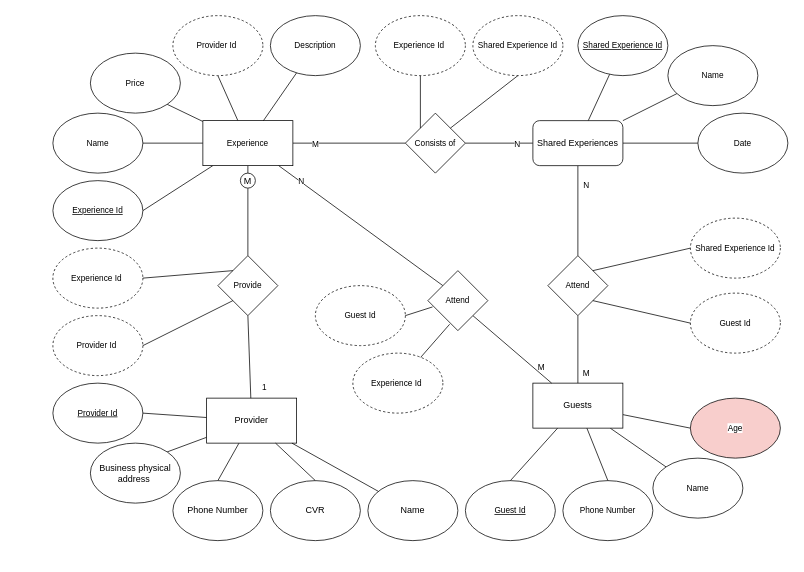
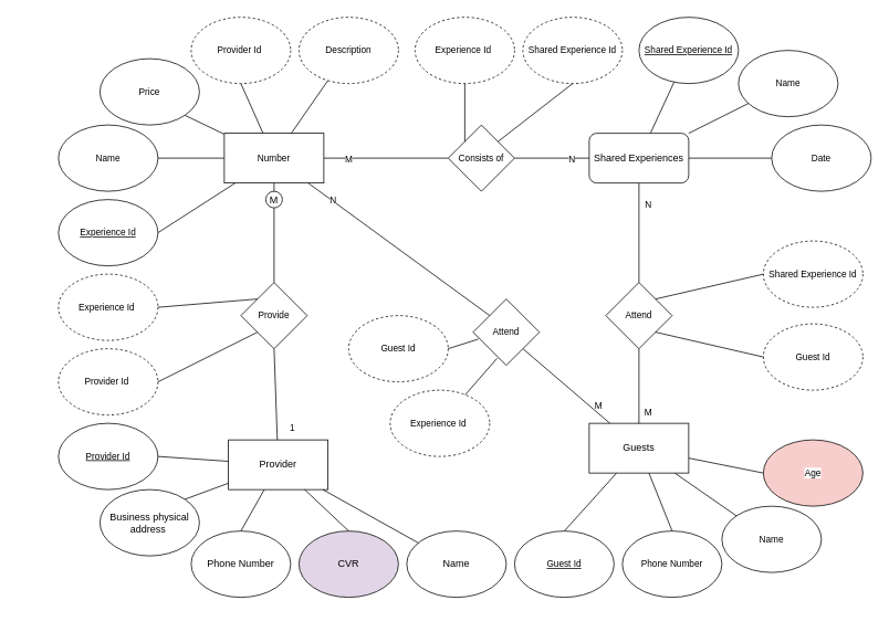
  <mxCell id="0" />
  <mxCell id="1" parent="0" />
  <mxCell id="2" value="" style="group" parent="1" vertex="1" connectable="0"><mxGeometry x="20" y="520" width="410" height="220" as="geometry" /></mxCell>
  <mxCell id="3" value="&lt;u&gt;Provider Id&lt;/u&gt;" style="ellipse;whiteSpace=wrap;html=1;fontFamily=Helvetica;fontSize=11;fontColor=default;labelBackgroundColor=default;container=0;" parent="2" vertex="1"><mxGeometry x="50" y="-10" width="120" height="80" as="geometry" /></mxCell>
  <mxCell id="4" style="edgeStyle=none;shape=connector;rounded=1;html=1;entryX=1;entryY=0.5;entryDx=0;entryDy=0;strokeColor=default;align=center;verticalAlign=middle;fontFamily=Helvetica;fontSize=11;fontColor=default;labelBackgroundColor=default;endArrow=none;endFill=0;" parent="2" source="7" target="3" edge="1"><mxGeometry relative="1" as="geometry" /></mxCell>
  <mxCell id="5" style="edgeStyle=none;html=1;entryX=0.5;entryY=0;entryDx=0;entryDy=0;endArrow=none;endFill=0;" parent="2" source="7" target="9" edge="1"><mxGeometry relative="1" as="geometry" /></mxCell>
  <mxCell id="6" style="edgeStyle=none;shape=connector;rounded=1;html=1;entryX=1;entryY=0;entryDx=0;entryDy=0;strokeColor=default;align=center;verticalAlign=middle;fontFamily=Helvetica;fontSize=11;fontColor=default;labelBackgroundColor=default;endArrow=none;endFill=0;" parent="2" source="7" target="8" edge="1"><mxGeometry relative="1" as="geometry" /></mxCell>
  <mxCell id="7" value="Provider" style="rounded=0;whiteSpace=wrap;html=1;container=0;" parent="2" vertex="1"><mxGeometry x="255" y="10" width="120" height="60" as="geometry" /></mxCell>
  <mxCell id="8" value="Business physical address&amp;nbsp;" style="ellipse;whiteSpace=wrap;html=1;container=0;" parent="2" vertex="1"><mxGeometry x="100" y="70" width="120" height="80" as="geometry" /></mxCell>
  <mxCell id="9" value="Phone Number" style="ellipse;whiteSpace=wrap;html=1;container=0;" parent="2" vertex="1"><mxGeometry x="210" y="120" width="120" height="80" as="geometry" /></mxCell>
  <mxCell id="10" style="edgeStyle=none;shape=connector;rounded=1;html=1;entryX=0.5;entryY=1;entryDx=0;entryDy=0;strokeColor=default;align=center;verticalAlign=middle;fontFamily=Helvetica;fontSize=11;fontColor=default;labelBackgroundColor=default;endArrow=none;endFill=0;" parent="1" source="80" target="49" edge="1"><mxGeometry relative="1" as="geometry" /></mxCell>
  <mxCell id="11" value="M" style="edgeLabel;html=1;align=center;verticalAlign=middle;resizable=0;points=[];fontFamily=Helvetica;fontSize=11;fontColor=default;labelBackgroundColor=default;" parent="10" vertex="1" connectable="0"><mxGeometry x="0.083" y="1" relative="1" as="geometry"><mxPoint x="31" y="-15" as="offset" /></mxGeometry></mxCell>
  <mxCell id="12" value="Provide" style="rhombus;whiteSpace=wrap;html=1;fontFamily=Helvetica;fontSize=11;fontColor=default;labelBackgroundColor=default;" parent="1" vertex="1"><mxGeometry x="290" y="340" width="80" height="80" as="geometry" /></mxCell>
  <mxCell id="13" style="edgeStyle=none;shape=connector;rounded=1;html=1;entryX=0.5;entryY=1;entryDx=0;entryDy=0;strokeColor=default;align=center;verticalAlign=middle;fontFamily=Helvetica;fontSize=11;fontColor=default;labelBackgroundColor=default;endArrow=none;endFill=0;" parent="1" source="7" target="12" edge="1"><mxGeometry relative="1" as="geometry" /></mxCell>
  <mxCell id="14" value="1" style="edgeLabel;html=1;align=center;verticalAlign=middle;resizable=0;points=[];fontFamily=Helvetica;fontSize=11;fontColor=default;labelBackgroundColor=default;" parent="13" vertex="1" connectable="0"><mxGeometry x="0.005" y="-1" relative="1" as="geometry"><mxPoint x="19" y="41" as="offset" /></mxGeometry></mxCell>
  <mxCell id="15" style="edgeStyle=none;shape=connector;rounded=1;html=1;strokeColor=default;align=center;verticalAlign=middle;fontFamily=Helvetica;fontSize=11;fontColor=default;labelBackgroundColor=default;endArrow=none;endFill=0;" parent="1" source="20" target="49" edge="1"><mxGeometry relative="1" as="geometry" /></mxCell>
  <mxCell id="16" value="M" style="edgeLabel;html=1;align=center;verticalAlign=middle;resizable=0;points=[];fontFamily=Helvetica;fontSize=11;fontColor=default;labelBackgroundColor=default;" parent="15" vertex="1" connectable="0"><mxGeometry x="0.46" relative="1" as="geometry"><mxPoint x="-11" as="offset" /></mxGeometry></mxCell>
  <mxCell id="17" style="edgeStyle=none;shape=connector;rounded=1;html=1;strokeColor=default;align=center;verticalAlign=middle;fontFamily=Helvetica;fontSize=11;fontColor=default;labelBackgroundColor=default;endArrow=none;endFill=0;" parent="1" source="20" target="39" edge="1"><mxGeometry relative="1" as="geometry" /></mxCell>
  <mxCell id="18" value="M" style="edgeLabel;html=1;align=center;verticalAlign=middle;resizable=0;points=[];fontFamily=Helvetica;fontSize=11;fontColor=default;labelBackgroundColor=default;container=0;" parent="17" vertex="1" connectable="0"><mxGeometry x="0.38" y="5" relative="1" as="geometry"><mxPoint x="33" y="-5" as="offset" /></mxGeometry></mxCell>
  <mxCell id="19" value="N" style="edgeLabel;html=1;align=center;verticalAlign=middle;resizable=0;points=[];" vertex="1" connectable="0" parent="17"><mxGeometry x="0.511" relative="1" as="geometry"><mxPoint as="offset" /></mxGeometry></mxCell>
  <mxCell id="20" value="Consists of" style="rhombus;whiteSpace=wrap;html=1;fontFamily=Helvetica;fontSize=11;fontColor=default;labelBackgroundColor=default;" parent="1" vertex="1"><mxGeometry x="540" y="150" width="80" height="80" as="geometry" /></mxCell>
  <mxCell id="21" value="" style="group" parent="1" vertex="1" connectable="0"><mxGeometry x="620" y="450" width="420" height="280" as="geometry" /></mxCell>
  <mxCell id="22" value="&lt;u&gt;Guest Id&lt;/u&gt;" style="ellipse;whiteSpace=wrap;html=1;fontFamily=Helvetica;fontSize=11;fontColor=default;labelBackgroundColor=default;container=0;" parent="21" vertex="1"><mxGeometry y="190" width="120" height="80" as="geometry" /></mxCell>
  <mxCell id="23" style="edgeStyle=none;shape=connector;rounded=1;html=1;entryX=0.5;entryY=0;entryDx=0;entryDy=0;strokeColor=default;align=center;verticalAlign=middle;fontFamily=Helvetica;fontSize=11;fontColor=default;labelBackgroundColor=default;endArrow=none;endFill=0;" parent="21" source="28" target="22" edge="1"><mxGeometry relative="1" as="geometry" /></mxCell>
  <mxCell id="24" value="Phone Number" style="ellipse;whiteSpace=wrap;html=1;fontFamily=Helvetica;fontSize=11;fontColor=default;labelBackgroundColor=default;container=0;" parent="21" vertex="1"><mxGeometry x="130" y="190" width="120" height="80" as="geometry" /></mxCell>
  <mxCell id="25" style="edgeStyle=none;shape=connector;rounded=1;html=1;entryX=0.5;entryY=0;entryDx=0;entryDy=0;strokeColor=default;align=center;verticalAlign=middle;fontFamily=Helvetica;fontSize=11;fontColor=default;labelBackgroundColor=default;endArrow=none;endFill=0;" parent="21" source="28" target="24" edge="1"><mxGeometry relative="1" as="geometry" /></mxCell>
  <mxCell id="26" style="edgeStyle=none;shape=connector;rounded=1;html=1;entryX=0;entryY=0.5;entryDx=0;entryDy=0;strokeColor=default;align=center;verticalAlign=middle;fontFamily=Helvetica;fontSize=11;fontColor=default;labelBackgroundColor=default;endArrow=none;endFill=0;" parent="21" source="28" target="30" edge="1"><mxGeometry relative="1" as="geometry" /></mxCell>
  <mxCell id="27" style="edgeStyle=none;shape=connector;rounded=1;html=1;entryX=0;entryY=0;entryDx=0;entryDy=0;strokeColor=default;align=center;verticalAlign=middle;fontFamily=Helvetica;fontSize=11;fontColor=default;labelBackgroundColor=default;endArrow=none;endFill=0;" parent="21" source="28" target="29" edge="1"><mxGeometry relative="1" as="geometry" /></mxCell>
  <mxCell id="28" value="Guests" style="rounded=0;whiteSpace=wrap;html=1;container=0;" parent="21" vertex="1"><mxGeometry x="90" y="60" width="120" height="60" as="geometry" /></mxCell>
  <mxCell id="29" value="Name" style="ellipse;whiteSpace=wrap;html=1;fontFamily=Helvetica;fontSize=11;fontColor=default;labelBackgroundColor=default;container=0;" parent="21" vertex="1"><mxGeometry x="250" y="160" width="120" height="80" as="geometry" /></mxCell>
  <mxCell id="30" value="Age" style="ellipse;whiteSpace=wrap;html=1;fontFamily=Helvetica;fontSize=11;fontColor=default;labelBackgroundColor=default;container=0;fillColor=#f8cecc;" parent="21" vertex="1"><mxGeometry x="300" y="80" width="120" height="80" as="geometry" /></mxCell>
  <mxCell id="31" value="M" style="edgeLabel;html=1;align=center;verticalAlign=middle;resizable=0;points=[];fontFamily=Helvetica;fontSize=11;fontColor=default;labelBackgroundColor=default;" parent="21" vertex="1" connectable="0"><mxGeometry x="-330" y="40.003" as="geometry"><mxPoint x="430" y="-2" as="offset" /></mxGeometry></mxCell>
  <mxCell id="32" value="Attend" style="rhombus;whiteSpace=wrap;html=1;fontFamily=Helvetica;fontSize=11;fontColor=default;labelBackgroundColor=default;" parent="1" vertex="1"><mxGeometry x="730" y="340" width="80" height="80" as="geometry" /></mxCell>
  <mxCell id="33" style="edgeStyle=none;shape=connector;rounded=1;html=1;strokeColor=default;align=center;verticalAlign=middle;fontFamily=Helvetica;fontSize=11;fontColor=default;labelBackgroundColor=default;endArrow=none;endFill=0;" parent="1" source="28" target="32" edge="1"><mxGeometry relative="1" as="geometry" /></mxCell>
  <mxCell id="34" value="M" style="edgeLabel;html=1;align=center;verticalAlign=middle;resizable=0;points=[];fontFamily=Helvetica;fontSize=11;fontColor=default;labelBackgroundColor=default;" parent="33" vertex="1" connectable="0"><mxGeometry x="-0.411" y="1" relative="1" as="geometry"><mxPoint x="11" y="13" as="offset" /></mxGeometry></mxCell>
  <mxCell id="35" style="edgeStyle=none;shape=connector;rounded=1;html=1;strokeColor=default;align=center;verticalAlign=middle;fontFamily=Helvetica;fontSize=11;fontColor=default;labelBackgroundColor=default;endArrow=none;endFill=0;" parent="1" source="39" target="42" edge="1"><mxGeometry relative="1" as="geometry" /></mxCell>
  <mxCell id="36" style="edgeStyle=none;shape=connector;rounded=1;html=1;strokeColor=default;align=center;verticalAlign=middle;fontFamily=Helvetica;fontSize=11;fontColor=default;labelBackgroundColor=default;endArrow=none;endFill=0;" parent="1" source="39" target="32" edge="1"><mxGeometry relative="1" as="geometry" /></mxCell>
  <mxCell id="37" value="N" style="edgeLabel;html=1;align=center;verticalAlign=middle;resizable=0;points=[];fontFamily=Helvetica;fontSize=11;fontColor=default;labelBackgroundColor=default;" parent="36" vertex="1" connectable="0"><mxGeometry y="-1" relative="1" as="geometry"><mxPoint x="11" y="-35" as="offset" /></mxGeometry></mxCell>
  <mxCell id="38" style="edgeStyle=none;shape=connector;rounded=1;html=1;strokeColor=default;align=center;verticalAlign=middle;fontFamily=Helvetica;fontSize=11;fontColor=default;labelBackgroundColor=default;endArrow=none;endFill=0;" parent="1" source="39" target="56" edge="1"><mxGeometry relative="1" as="geometry" /></mxCell>
  <mxCell id="39" value="Shared Experiences" style="whiteSpace=wrap;html=1;container=0;rounded=1;" parent="1" vertex="1"><mxGeometry x="710" y="160" width="120" height="60" as="geometry" /></mxCell>
  <mxCell id="40" style="edgeStyle=none;shape=connector;rounded=1;html=1;strokeColor=default;align=center;verticalAlign=middle;fontFamily=Helvetica;fontSize=11;fontColor=default;labelBackgroundColor=default;endArrow=none;endFill=0;" parent="1" source="41" target="39" edge="1"><mxGeometry relative="1" as="geometry" /></mxCell>
  <mxCell id="41" value="Name" style="ellipse;whiteSpace=wrap;html=1;fontFamily=Helvetica;fontSize=11;fontColor=default;labelBackgroundColor=default;container=0;" parent="1" vertex="1"><mxGeometry x="890" width="120" height="80" as="geometry" y="60" /></mxCell>
  <mxCell id="42" value="&lt;u&gt;Shared Experience Id&lt;/u&gt;" style="ellipse;whiteSpace=wrap;html=1;fontFamily=Helvetica;fontSize=11;fontColor=default;labelBackgroundColor=default;container=0;" parent="1" vertex="1"><mxGeometry x="770" y="20" width="120" height="80" as="geometry" /></mxCell>
  <mxCell id="43" value="Name" style="ellipse;whiteSpace=wrap;html=1;container=0;" parent="1" vertex="1"><mxGeometry x="490" y="640" width="120" height="80" as="geometry" /></mxCell>
  <mxCell id="44" style="edgeStyle=none;html=1;endArrow=none;endFill=0;" parent="1" source="7" target="43" edge="1"><mxGeometry relative="1" as="geometry" /></mxCell>
  <mxCell id="45" style="edgeStyle=none;shape=connector;rounded=1;html=1;entryX=1;entryY=1;entryDx=0;entryDy=0;strokeColor=default;align=center;verticalAlign=middle;fontFamily=Helvetica;fontSize=11;fontColor=default;labelBackgroundColor=default;endArrow=none;endFill=0;" parent="1" source="49" target="50" edge="1"><mxGeometry relative="1" as="geometry" /></mxCell>
  <mxCell id="46" style="edgeStyle=none;shape=connector;rounded=1;html=1;entryX=1;entryY=0.5;entryDx=0;entryDy=0;strokeColor=default;align=center;verticalAlign=middle;fontFamily=Helvetica;fontSize=11;fontColor=default;labelBackgroundColor=default;endArrow=none;endFill=0;" parent="1" source="49" target="51" edge="1"><mxGeometry relative="1" as="geometry" /></mxCell>
  <mxCell id="47" style="edgeStyle=none;shape=connector;rounded=1;html=1;entryX=0.5;entryY=1;entryDx=0;entryDy=0;strokeColor=default;align=center;verticalAlign=middle;fontFamily=Helvetica;fontSize=11;fontColor=default;labelBackgroundColor=default;endArrow=none;endFill=0;" parent="1" source="49" target="52" edge="1"><mxGeometry relative="1" as="geometry" /></mxCell>
  <mxCell id="48" style="edgeStyle=none;shape=connector;rounded=1;html=1;entryX=1;entryY=0.5;entryDx=0;entryDy=0;strokeColor=default;align=center;verticalAlign=middle;fontFamily=Helvetica;fontSize=11;fontColor=default;labelBackgroundColor=default;endArrow=none;endFill=0;" parent="1" source="49" target="53" edge="1"><mxGeometry relative="1" as="geometry" /></mxCell>
- <mxCell id="49" value="Experience" style="rounded=0;whiteSpace=wrap;html=1;fontFamily=Helvetica;fontSize=11;fontColor=default;labelBackgroundColor=default;" parent="1" vertex="1"><mxGeometry x="270" y="160" width="120" height="60" as="geometry" /></mxCell>
+ <mxCell id="49" value="Number" style="rounded=0;whiteSpace=wrap;html=1;fontFamily=Helvetica;fontSize=11;fontColor=default;labelBackgroundColor=default;" parent="1" vertex="1"><mxGeometry x="270" y="160" width="120" height="60" as="geometry" /></mxCell>
  <mxCell id="50" value="Price" style="ellipse;whiteSpace=wrap;html=1;fontFamily=Helvetica;fontSize=11;fontColor=default;labelBackgroundColor=default;" parent="1" vertex="1"><mxGeometry x="120" y="70" width="120" height="80" as="geometry" /></mxCell>
  <mxCell id="51" value="Name" style="ellipse;whiteSpace=wrap;html=1;fontFamily=Helvetica;fontSize=11;fontColor=default;labelBackgroundColor=default;" parent="1" vertex="1"><mxGeometry x="70" y="150" width="120" height="80" as="geometry" /></mxCell>
  <mxCell id="52" value="Provider Id&amp;nbsp;" style="ellipse;whiteSpace=wrap;html=1;fontFamily=Helvetica;fontSize=11;fontColor=default;labelBackgroundColor=default;dashed=1;" parent="1" vertex="1"><mxGeometry x="230" y="20" width="120" height="80" as="geometry" /></mxCell>
  <mxCell id="53" value="&lt;u&gt;Experience Id&lt;/u&gt;" style="ellipse;whiteSpace=wrap;html=1;fontFamily=Helvetica;fontSize=11;fontColor=default;labelBackgroundColor=default;" parent="1" vertex="1"><mxGeometry x="70" y="240" width="120" height="80" as="geometry" /></mxCell>
  <mxCell id="54" style="edgeStyle=none;shape=connector;rounded=1;html=1;strokeColor=default;align=center;verticalAlign=middle;fontFamily=Helvetica;fontSize=11;fontColor=default;labelBackgroundColor=default;endArrow=none;endFill=0;" parent="1" source="55" target="49" edge="1"><mxGeometry relative="1" as="geometry" /></mxCell>
- <mxCell id="55" value="Description" style="ellipse;whiteSpace=wrap;html=1;fontFamily=Helvetica;fontSize=11;fontColor=default;labelBackgroundColor=default;" parent="1" vertex="1"><mxGeometry x="360" y="20" width="120" height="80" as="geometry" /></mxCell>
+ <mxCell id="55" value="Description" style="ellipse;whiteSpace=wrap;html=1;fontFamily=Helvetica;fontSize=11;fontColor=default;labelBackgroundColor=default;dashed=1;" parent="1" vertex="1"><mxGeometry x="360" y="20" width="120" height="80" as="geometry" /></mxCell>
  <mxCell id="56" value="Date" style="ellipse;whiteSpace=wrap;html=1;fontFamily=Helvetica;fontSize=11;fontColor=default;labelBackgroundColor=default;container=0;" parent="1" vertex="1"><mxGeometry x="930" y="150" width="120" height="80" as="geometry" /></mxCell>
  <mxCell id="57" style="edgeStyle=none;html=1;exitX=1;exitY=1;exitDx=0;exitDy=0;endArrow=none;endFill=0;" parent="1" source="60" target="28" edge="1"><mxGeometry relative="1" as="geometry" /></mxCell>
  <mxCell id="58" style="edgeStyle=none;html=1;exitX=0;exitY=0;exitDx=0;exitDy=0;endArrow=none;endFill=0;" parent="1" source="60" target="49" edge="1"><mxGeometry relative="1" as="geometry" /></mxCell>
  <mxCell id="59" value="N" style="edgeLabel;html=1;align=center;verticalAlign=middle;resizable=0;points=[];" parent="58" vertex="1" connectable="0"><mxGeometry x="0.735" y="-1" relative="1" as="geometry"><mxPoint as="offset" /></mxGeometry></mxCell>
  <mxCell id="60" value="Attend" style="rhombus;whiteSpace=wrap;html=1;fontFamily=Helvetica;fontSize=11;fontColor=default;labelBackgroundColor=default;" parent="1" vertex="1"><mxGeometry x="570" y="360" width="80" height="80" as="geometry" /></mxCell>
  <mxCell id="61" value="Experience Id&amp;nbsp;" style="ellipse;whiteSpace=wrap;html=1;fontFamily=Helvetica;fontSize=11;fontColor=default;labelBackgroundColor=default;dashed=1;" parent="1" vertex="1"><mxGeometry x="70" y="330" width="120" height="80" as="geometry" /></mxCell>
  <mxCell id="62" value="Provider Id&amp;nbsp;" style="ellipse;whiteSpace=wrap;html=1;fontFamily=Helvetica;fontSize=11;fontColor=default;labelBackgroundColor=default;dashed=1;" parent="1" vertex="1"><mxGeometry x="70" y="420" width="120" height="80" as="geometry" /></mxCell>
- <mxCell id="63" value="CVR" style="ellipse;whiteSpace=wrap;html=1;container=0;" parent="1" vertex="1"><mxGeometry x="360" y="640" width="120" height="80" as="geometry" /></mxCell>
+ <mxCell id="63" value="CVR" style="ellipse;whiteSpace=wrap;html=1;container=0;fillColor=#e1d5e7;" parent="1" vertex="1"><mxGeometry x="360" y="640" width="120" height="80" as="geometry" /></mxCell>
  <mxCell id="64" style="edgeStyle=none;shape=connector;rounded=1;html=1;entryX=0.5;entryY=0;entryDx=0;entryDy=0;strokeColor=default;align=center;verticalAlign=middle;fontFamily=Helvetica;fontSize=11;fontColor=default;labelBackgroundColor=default;endArrow=none;endFill=0;" parent="1" source="7" target="63" edge="1"><mxGeometry relative="1" as="geometry" /></mxCell>
  <mxCell id="65" value="Shared Experience Id" style="ellipse;whiteSpace=wrap;html=1;fontFamily=Helvetica;fontSize=11;fontColor=default;labelBackgroundColor=default;container=0;dashed=1;" parent="1" vertex="1"><mxGeometry x="920" y="290" width="120" height="80" as="geometry" /></mxCell>
  <mxCell id="66" value="Guest Id" style="ellipse;whiteSpace=wrap;html=1;fontFamily=Helvetica;fontSize=11;fontColor=default;labelBackgroundColor=default;container=0;dashed=1;" parent="1" vertex="1"><mxGeometry x="920" y="390" width="120" height="80" as="geometry" /></mxCell>
  <mxCell id="67" value="Shared Experience Id" style="ellipse;whiteSpace=wrap;html=1;fontFamily=Helvetica;fontSize=11;fontColor=default;labelBackgroundColor=default;container=0;dashed=1;" parent="1" vertex="1"><mxGeometry x="630" y="20" width="120" height="80" as="geometry" /></mxCell>
  <mxCell id="68" value="Experience Id&amp;nbsp;" style="ellipse;whiteSpace=wrap;html=1;fontFamily=Helvetica;fontSize=11;fontColor=default;labelBackgroundColor=default;dashed=1;" parent="1" vertex="1"><mxGeometry x="500" y="20" width="120" height="80" as="geometry" /></mxCell>
  <mxCell id="69" style="edgeStyle=none;shape=connector;rounded=1;html=1;strokeColor=default;align=center;verticalAlign=middle;fontFamily=Helvetica;fontSize=11;fontColor=default;labelBackgroundColor=default;endArrow=none;endFill=0;exitX=0.5;exitY=1;exitDx=0;exitDy=0;entryX=0;entryY=0;entryDx=0;entryDy=0;" parent="1" source="68" target="20" edge="1"><mxGeometry relative="1" as="geometry"><mxPoint x="405" y="106" as="sourcePoint" /><mxPoint x="361" y="170" as="targetPoint" /></mxGeometry></mxCell>
  <mxCell id="70" style="edgeStyle=none;shape=connector;rounded=1;html=1;strokeColor=default;align=center;verticalAlign=middle;fontFamily=Helvetica;fontSize=11;fontColor=default;labelBackgroundColor=default;endArrow=none;endFill=0;exitX=0.5;exitY=1;exitDx=0;exitDy=0;entryX=1;entryY=0;entryDx=0;entryDy=0;" parent="1" source="67" target="20" edge="1"><mxGeometry relative="1" as="geometry"><mxPoint x="570" y="110" as="sourcePoint" /><mxPoint x="570" y="180" as="targetPoint" /></mxGeometry></mxCell>
  <mxCell id="71" style="edgeStyle=none;shape=connector;rounded=1;html=1;strokeColor=default;align=center;verticalAlign=middle;fontFamily=Helvetica;fontSize=11;fontColor=default;labelBackgroundColor=default;endArrow=none;endFill=0;exitX=0;exitY=0.5;exitDx=0;exitDy=0;entryX=1;entryY=0;entryDx=0;entryDy=0;" parent="1" source="65" target="32" edge="1"><mxGeometry relative="1" as="geometry"><mxPoint x="700" y="110" as="sourcePoint" /><mxPoint x="610" y="180" as="targetPoint" /></mxGeometry></mxCell>
  <mxCell id="72" style="edgeStyle=none;shape=connector;rounded=1;html=1;strokeColor=default;align=center;verticalAlign=middle;fontFamily=Helvetica;fontSize=11;fontColor=default;labelBackgroundColor=default;endArrow=none;endFill=0;exitX=0;exitY=0.5;exitDx=0;exitDy=0;entryX=1;entryY=1;entryDx=0;entryDy=0;" parent="1" source="66" target="32" edge="1"><mxGeometry relative="1" as="geometry"><mxPoint x="930" y="340" as="sourcePoint" /><mxPoint x="800" y="370" as="targetPoint" /></mxGeometry></mxCell>
  <mxCell id="73" style="edgeStyle=none;shape=connector;rounded=1;html=1;strokeColor=default;align=center;verticalAlign=middle;fontFamily=Helvetica;fontSize=11;fontColor=default;labelBackgroundColor=default;endArrow=none;endFill=0;exitX=0;exitY=0;exitDx=0;exitDy=0;entryX=1;entryY=0.5;entryDx=0;entryDy=0;" parent="1" source="12" target="61" edge="1"><mxGeometry relative="1" as="geometry"><mxPoint x="940" y="350" as="sourcePoint" /><mxPoint x="810" y="380" as="targetPoint" /></mxGeometry></mxCell>
  <mxCell id="74" style="edgeStyle=none;shape=connector;rounded=1;html=1;strokeColor=default;align=center;verticalAlign=middle;fontFamily=Helvetica;fontSize=11;fontColor=default;labelBackgroundColor=default;endArrow=none;endFill=0;exitX=0;exitY=1;exitDx=0;exitDy=0;entryX=1;entryY=0.5;entryDx=0;entryDy=0;" parent="1" source="12" target="62" edge="1"><mxGeometry relative="1" as="geometry"><mxPoint x="320" y="370" as="sourcePoint" /><mxPoint x="200" y="380" as="targetPoint" /></mxGeometry></mxCell>
  <mxCell id="75" value="Experience Id&amp;nbsp;" style="ellipse;whiteSpace=wrap;html=1;fontFamily=Helvetica;fontSize=11;fontColor=default;labelBackgroundColor=default;dashed=1;" parent="1" vertex="1"><mxGeometry x="470" y="470" width="120" height="80" as="geometry" /></mxCell>
  <mxCell id="76" value="Guest Id" style="ellipse;whiteSpace=wrap;html=1;fontFamily=Helvetica;fontSize=11;fontColor=default;labelBackgroundColor=default;container=0;dashed=1;" parent="1" vertex="1"><mxGeometry x="420" y="380" width="120" height="80" as="geometry" /></mxCell>
  <mxCell id="77" style="edgeStyle=none;shape=connector;rounded=1;html=1;strokeColor=default;align=center;verticalAlign=middle;fontFamily=Helvetica;fontSize=11;fontColor=default;labelBackgroundColor=default;endArrow=none;endFill=0;exitX=0.078;exitY=0.605;exitDx=0;exitDy=0;entryX=1;entryY=0.5;entryDx=0;entryDy=0;exitPerimeter=0;" parent="1" source="60" target="76" edge="1"><mxGeometry relative="1" as="geometry"><mxPoint x="320" y="410" as="sourcePoint" /><mxPoint x="200" y="470" as="targetPoint" /></mxGeometry></mxCell>
  <mxCell id="78" style="edgeStyle=none;shape=connector;rounded=1;html=1;strokeColor=default;align=center;verticalAlign=middle;fontFamily=Helvetica;fontSize=11;fontColor=default;labelBackgroundColor=default;endArrow=none;endFill=0;exitX=0.363;exitY=0.894;exitDx=0;exitDy=0;exitPerimeter=0;" parent="1" source="60" target="75" edge="1"><mxGeometry relative="1" as="geometry"><mxPoint x="580" y="410" as="sourcePoint" /><mxPoint x="540" y="420" as="targetPoint" /></mxGeometry></mxCell>
  <mxCell id="79" value="" style="edgeStyle=none;shape=connector;rounded=1;html=1;entryX=0.5;entryY=1;entryDx=0;entryDy=0;strokeColor=default;align=center;verticalAlign=middle;fontFamily=Helvetica;fontSize=11;fontColor=default;labelBackgroundColor=default;endArrow=none;endFill=0;" parent="1" source="12" target="80" edge="1"><mxGeometry relative="1" as="geometry"><mxPoint x="330" y="340" as="sourcePoint" /><mxPoint x="330" y="220" as="targetPoint" /></mxGeometry></mxCell>
  <mxCell id="80" value="M" style="ellipse;" parent="1" vertex="1"><mxGeometry x="320" y="230" width="20" height="20" as="geometry" /></mxCell>
